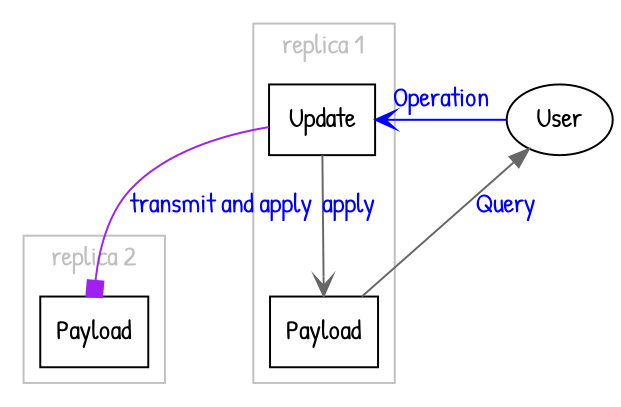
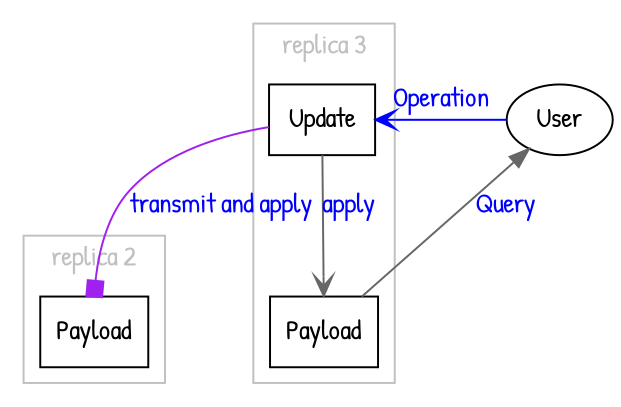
  digraph {
    fontname="Patrick Hand"
    node [fontname="Patrick Hand" shape=box]
    edge [color=gray40 fontcolor=blue fontname="Patrick Hand" arrowhead=vee]
    Update
    n2 [label=Payload]
    n3 [label=Payload]
    User [shape=""]
    subgraph cluster_1 {
      color=gray
      fontcolor=gray
-     label="replica 1"
+     label="replica 3"
      Update
      n2
    }
    subgraph cluster_2 {
      color=gray
      fontcolor=gray
      label="replica 2"
      n3
    }
    Update -> n2 [label=apply]
    Update -> n3 [color=purple label="transmit and apply" arrowhead=box]
    User -> Update [color=blue label=Operation minlen=0]
    User -> n2 [dir=back label=Query arrowhead=""]
  }
